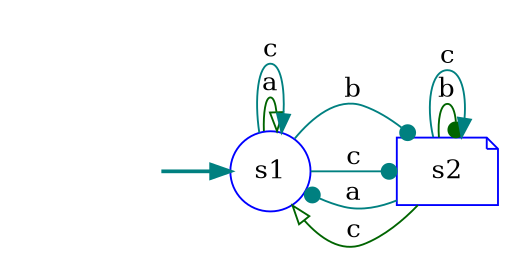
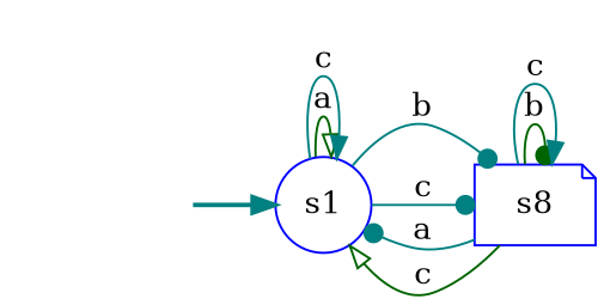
  digraph {
    rankdir=LR
    node [color=blue]
    edge [color=teal arrowhead=dot]
    fakes1 [style=invisible color=""]
    s1 [root=true shape=circle]
-   s2 [shape=note]
+   s2 [shape=note label=s8]
    fakes1 -> s1 [style=bold arrowhead=normal]
    s1 -> s1 [label=a color=darkgreen arrowhead=onormal]
    s1 -> s1 [label=c arrowhead=normal]
    s1 -> s2 [label=b]
    s1 -> s2 [label=c]
    s2 -> s1 [label=a]
    s2 -> s1 [label=c color=darkgreen arrowhead=onormal]
    s2 -> s2 [label=b color=darkgreen]
    s2 -> s2 [label=c arrowhead=normal]
  }
